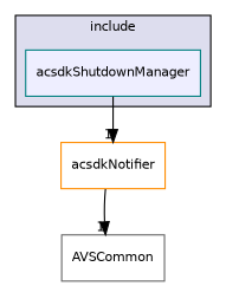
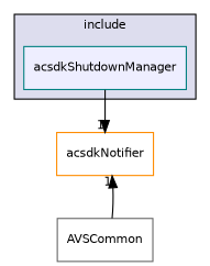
  digraph {
    compound=true
    node [fillcolor=white fontname=Helvetica fontsize=10 shape=box style=filled]
    edge [headlabel=1 labeldistance=1.5 labelfontname=Helvetica labelfontsize=10]
    n1 [color=teal fillcolor="#eeeeff" label=acsdkShutdownManager pencolor=black]
    n2 [color=darkorange label=acsdkNotifier]
    n3 [color=gray40 label=AVSCommon]
    subgraph cluster_1 {
      bgcolor="#ddddee"
      fontname=Helvetica
      fontsize=10
      label=include
      pencolor=black
      n1
    }
    n1 -> n2
-   n2 -> n3
+   n3 -> n2
  }
